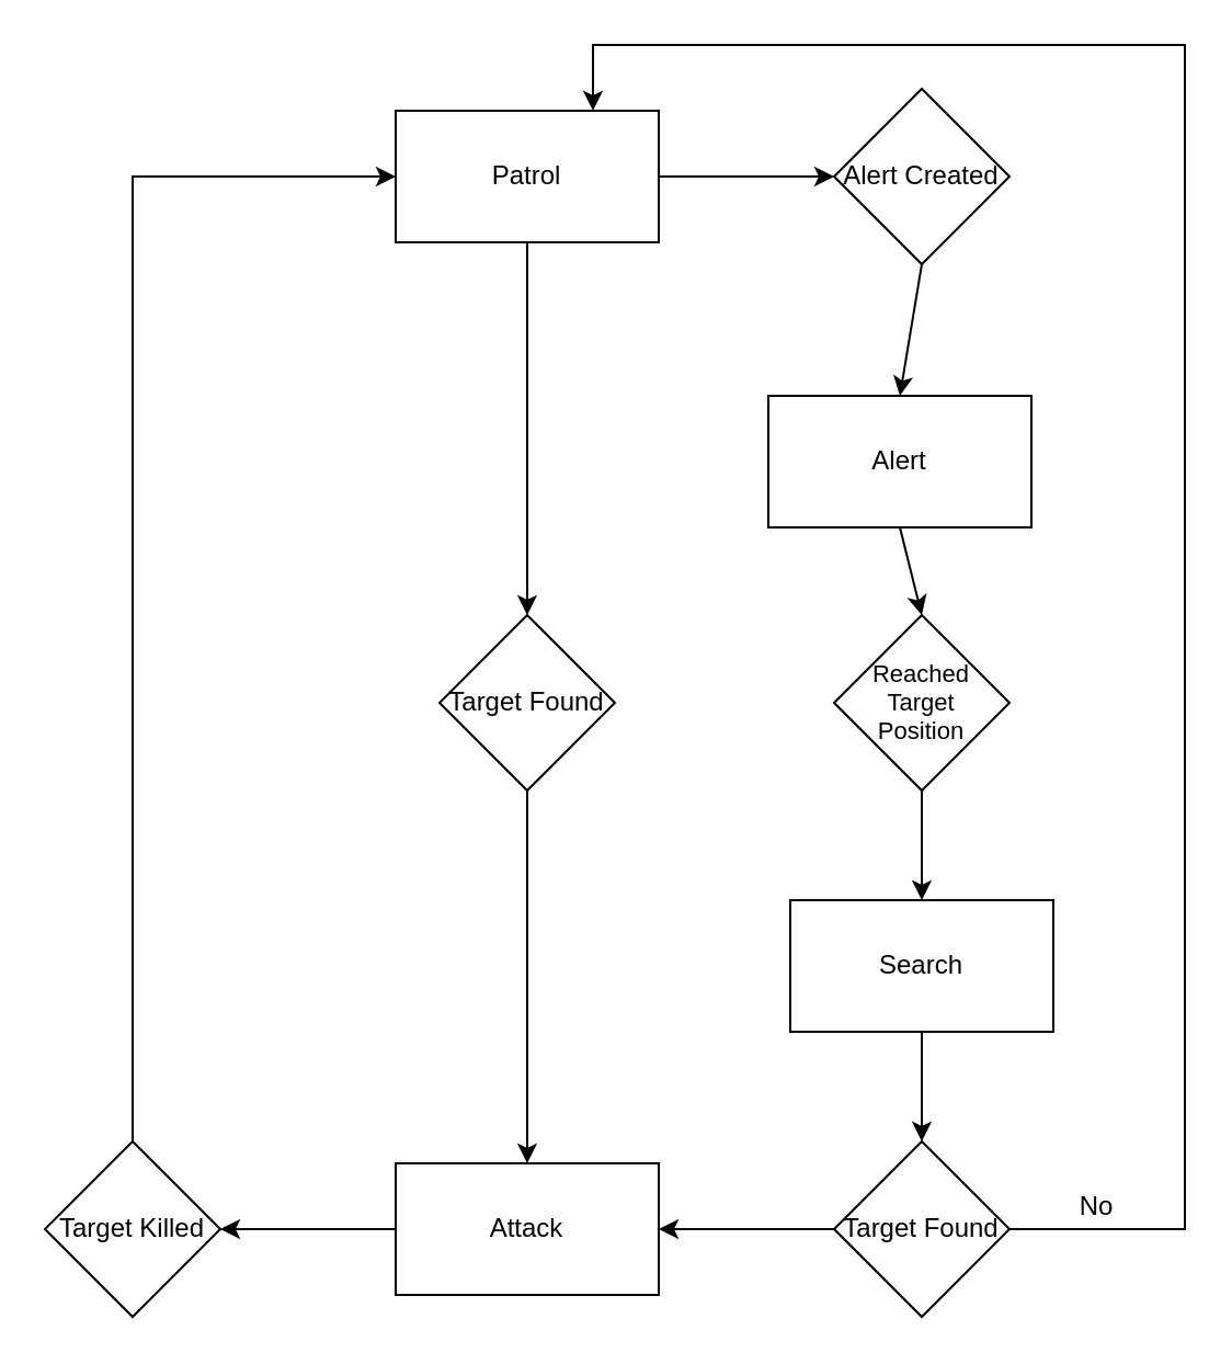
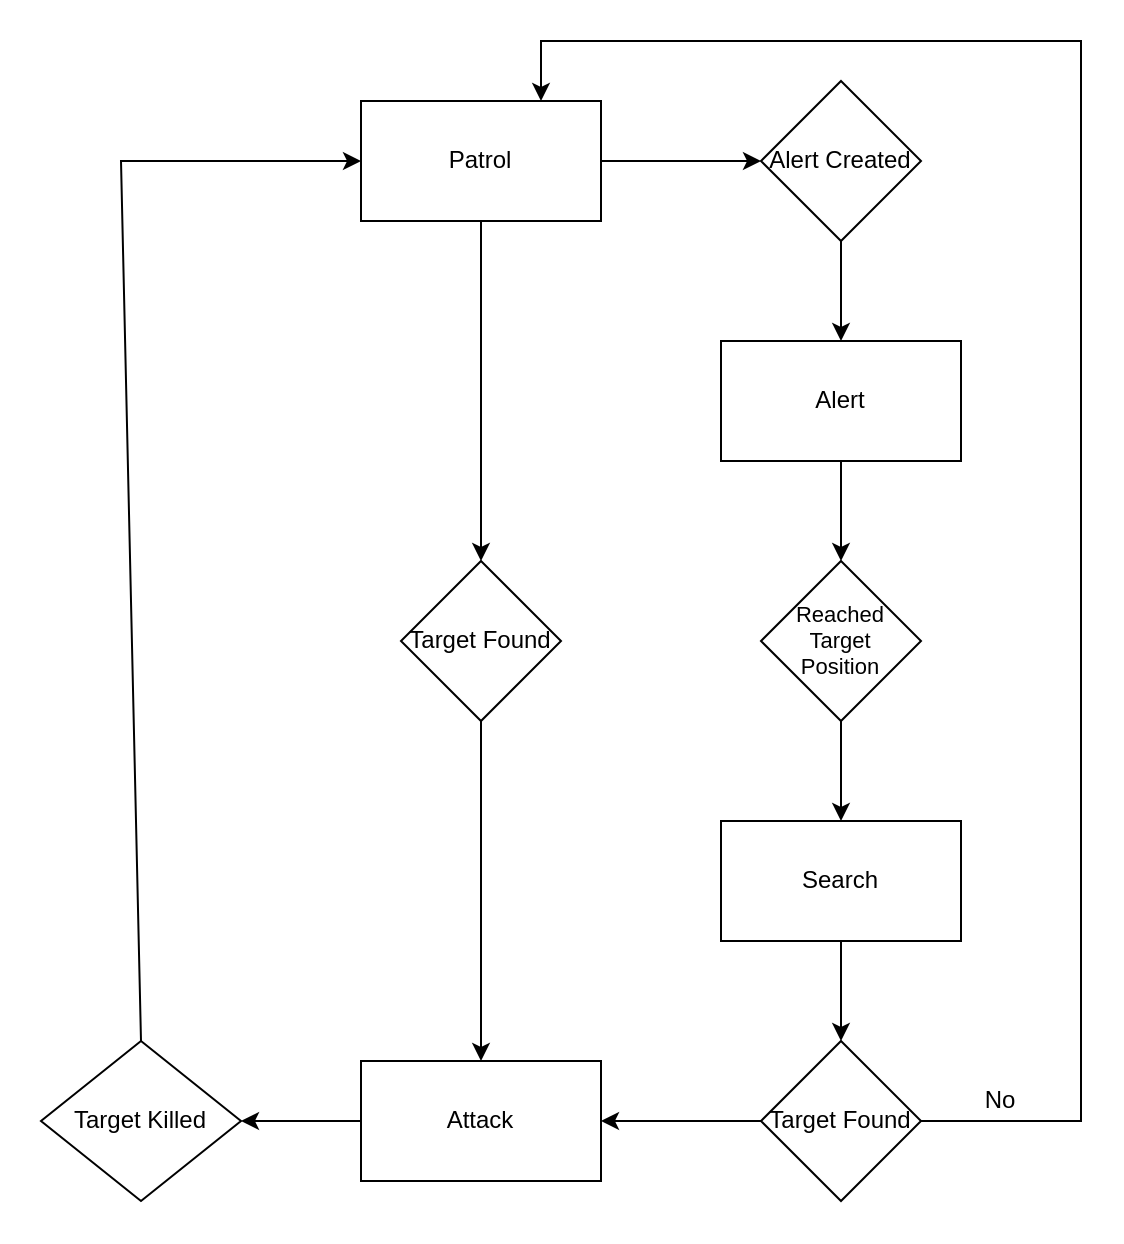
  <mxCell id="0" />
  <mxCell id="1" parent="0" />
  <mxCell id="2" value="Patrol" style="rounded=0;whiteSpace=wrap;html=1;" vertex="1" parent="1"><mxGeometry x="180" y="50" width="120" height="60" as="geometry" /></mxCell>
- <mxCell id="3" value="Alert" style="rounded=0;whiteSpace=wrap;html=1;" vertex="1" parent="1"><mxGeometry x="350" y="180" width="120" height="60" as="geometry" /></mxCell>
+ <mxCell id="3" value="Alert" style="rounded=0;whiteSpace=wrap;html=1;" vertex="1" parent="1"><mxGeometry x="360" y="170" width="120" height="60" as="geometry" /></mxCell>
  <mxCell id="4" value="Alert Created" style="rhombus;whiteSpace=wrap;html=1;" vertex="1" parent="1"><mxGeometry x="380" y="40" width="80" height="80" as="geometry" /></mxCell>
  <mxCell id="5" value="Reached &lt;br style=&quot;font-size: 11px;&quot;&gt;Target&lt;br style=&quot;font-size: 11px;&quot;&gt;Position" style="rhombus;whiteSpace=wrap;html=1;fontSize=11;" vertex="1" parent="1"><mxGeometry x="380" y="280" width="80" height="80" as="geometry" /></mxCell>
  <mxCell id="6" value="Search" style="rounded=0;whiteSpace=wrap;html=1;" vertex="1" parent="1"><mxGeometry x="360" y="410" width="120" height="60" as="geometry" /></mxCell>
  <mxCell id="7" value="Attack" style="rounded=0;whiteSpace=wrap;html=1;" vertex="1" parent="1"><mxGeometry x="180" y="530" width="120" height="60" as="geometry" /></mxCell>
  <mxCell id="8" value="Target Found" style="rhombus;whiteSpace=wrap;html=1;" vertex="1" parent="1"><mxGeometry x="380" y="520" width="80" height="80" as="geometry" /></mxCell>
  <mxCell id="9" value="" style="endArrow=classic;html=1;rounded=0;entryX=0;entryY=0.5;entryDx=0;entryDy=0;exitX=1;exitY=0.5;exitDx=0;exitDy=0;" edge="1" parent="1" source="2" target="4"><mxGeometry width="50" height="50" relative="1" as="geometry"><mxPoint x="210" y="270" as="sourcePoint" /><mxPoint x="260" y="220" as="targetPoint" /></mxGeometry></mxCell>
  <mxCell id="10" value="" style="endArrow=classic;html=1;rounded=0;exitX=0.5;exitY=1;exitDx=0;exitDy=0;entryX=0.5;entryY=0;entryDx=0;entryDy=0;" edge="1" parent="1" source="4" target="3"><mxGeometry width="50" height="50" relative="1" as="geometry"><mxPoint x="210" y="270" as="sourcePoint" /><mxPoint x="260" y="220" as="targetPoint" /></mxGeometry></mxCell>
  <mxCell id="11" value="" style="endArrow=classic;html=1;rounded=0;exitX=0.5;exitY=1;exitDx=0;exitDy=0;entryX=0.5;entryY=0;entryDx=0;entryDy=0;" edge="1" parent="1" source="3" target="5"><mxGeometry width="50" height="50" relative="1" as="geometry"><mxPoint x="210" y="270" as="sourcePoint" /><mxPoint x="260" y="220" as="targetPoint" /></mxGeometry></mxCell>
  <mxCell id="12" value="" style="endArrow=classic;html=1;rounded=0;exitX=0.5;exitY=1;exitDx=0;exitDy=0;entryX=0.5;entryY=0;entryDx=0;entryDy=0;" edge="1" parent="1" source="5" target="6"><mxGeometry width="50" height="50" relative="1" as="geometry"><mxPoint x="210" y="270" as="sourcePoint" /><mxPoint x="260" y="220" as="targetPoint" /></mxGeometry></mxCell>
  <mxCell id="13" value="" style="endArrow=classic;html=1;rounded=0;exitX=0.5;exitY=1;exitDx=0;exitDy=0;entryX=0.5;entryY=0;entryDx=0;entryDy=0;" edge="1" parent="1" source="6" target="8"><mxGeometry width="50" height="50" relative="1" as="geometry"><mxPoint x="210" y="270" as="sourcePoint" /><mxPoint x="260" y="220" as="targetPoint" /></mxGeometry></mxCell>
  <mxCell id="14" value="" style="endArrow=classic;html=1;rounded=0;exitX=0;exitY=0.5;exitDx=0;exitDy=0;entryX=1;entryY=0.5;entryDx=0;entryDy=0;" edge="1" parent="1" source="8" target="7"><mxGeometry width="50" height="50" relative="1" as="geometry"><mxPoint x="-10" y="460" as="sourcePoint" /><mxPoint x="40" y="410" as="targetPoint" /></mxGeometry></mxCell>
  <mxCell id="15" value="" style="endArrow=classic;html=1;rounded=0;exitX=0.5;exitY=1;exitDx=0;exitDy=0;entryX=0.5;entryY=0;entryDx=0;entryDy=0;" edge="1" parent="1" source="2" target="16"><mxGeometry width="50" height="50" relative="1" as="geometry"><mxPoint x="210" y="270" as="sourcePoint" /><mxPoint x="260" y="220" as="targetPoint" /></mxGeometry></mxCell>
  <mxCell id="16" value="Target Found" style="rhombus;whiteSpace=wrap;html=1;" vertex="1" parent="1"><mxGeometry x="200" y="280" width="80" height="80" as="geometry" /></mxCell>
  <mxCell id="17" value="" style="endArrow=classic;html=1;rounded=0;entryX=0.5;entryY=0;entryDx=0;entryDy=0;exitX=0.5;exitY=1;exitDx=0;exitDy=0;" edge="1" parent="1" source="16" target="7"><mxGeometry width="50" height="50" relative="1" as="geometry"><mxPoint x="210" y="270" as="sourcePoint" /><mxPoint x="260" y="220" as="targetPoint" /></mxGeometry></mxCell>
- <mxCell id="18" value="Target Killed" style="rhombus;whiteSpace=wrap;html=1;" vertex="1" parent="1"><mxGeometry x="20" y="520" width="80" height="80" as="geometry" /></mxCell>
+ <mxCell id="18" value="Target Killed" style="rhombus;whiteSpace=wrap;html=1;" vertex="1" parent="1"><mxGeometry x="20" y="520" width="100" height="80" as="geometry" /></mxCell>
  <mxCell id="19" value="" style="endArrow=classic;html=1;rounded=0;exitX=0.5;exitY=0;exitDx=0;exitDy=0;entryX=0;entryY=0.5;entryDx=0;entryDy=0;" edge="1" parent="1" source="18" target="2"><mxGeometry width="50" height="50" relative="1" as="geometry"><mxPoint x="210" y="270" as="sourcePoint" /><mxPoint x="260" y="220" as="targetPoint" /><Array as="points"><mxPoint x="60" y="80" /></Array></mxGeometry></mxCell>
  <mxCell id="20" value="" style="endArrow=classic;html=1;rounded=0;exitX=0;exitY=0.5;exitDx=0;exitDy=0;entryX=1;entryY=0.5;entryDx=0;entryDy=0;" edge="1" parent="1" source="7" target="18"><mxGeometry width="50" height="50" relative="1" as="geometry"><mxPoint x="210" y="270" as="sourcePoint" /><mxPoint x="260" y="220" as="targetPoint" /></mxGeometry></mxCell>
  <mxCell id="21" value="" style="endArrow=classic;html=1;rounded=0;exitX=1;exitY=0.5;exitDx=0;exitDy=0;entryX=0.75;entryY=0;entryDx=0;entryDy=0;" edge="1" parent="1" source="8" target="2"><mxGeometry width="50" height="50" relative="1" as="geometry"><mxPoint x="460" y="560" as="sourcePoint" /><mxPoint x="540" y="0" as="targetPoint" /><Array as="points"><mxPoint x="540" y="560" /><mxPoint x="540" y="20" /><mxPoint x="270" y="20" /></Array></mxGeometry></mxCell>
  <mxCell id="22" value="No" style="text;html=1;strokeColor=none;fillColor=none;align=center;verticalAlign=middle;whiteSpace=wrap;rounded=0;" vertex="1" parent="1"><mxGeometry x="470" y="535" width="60" height="30" as="geometry" /></mxCell>
